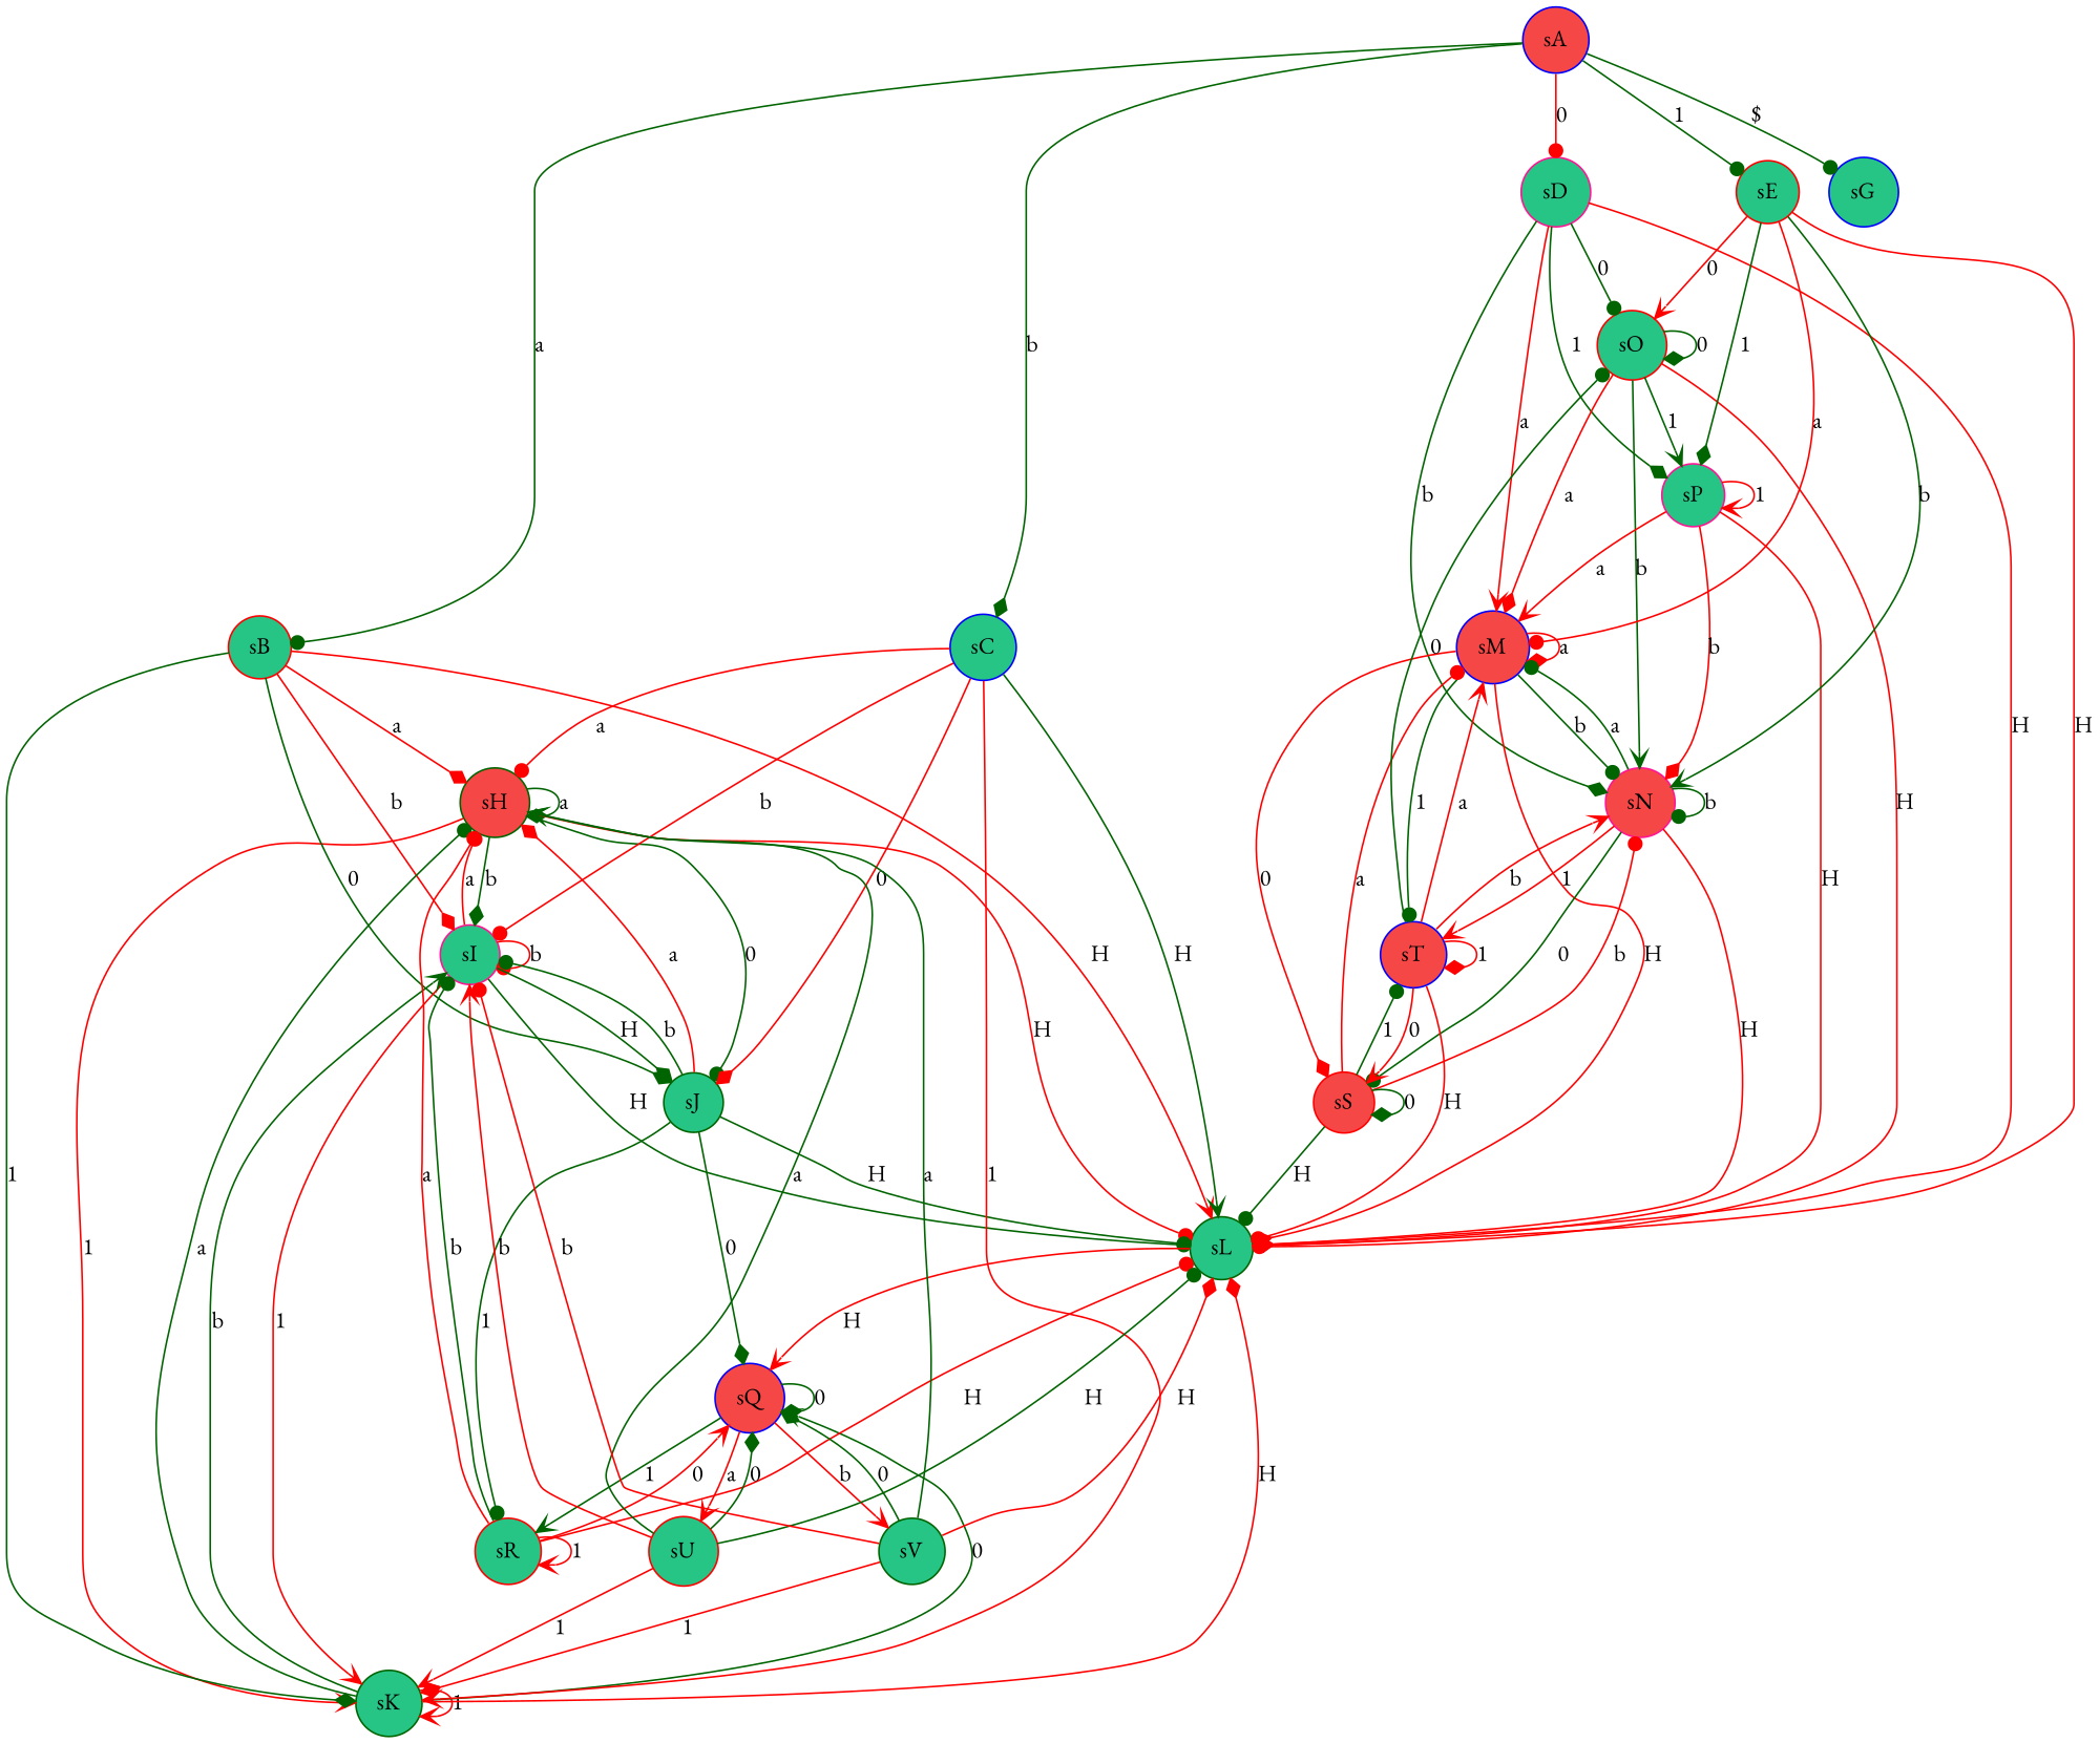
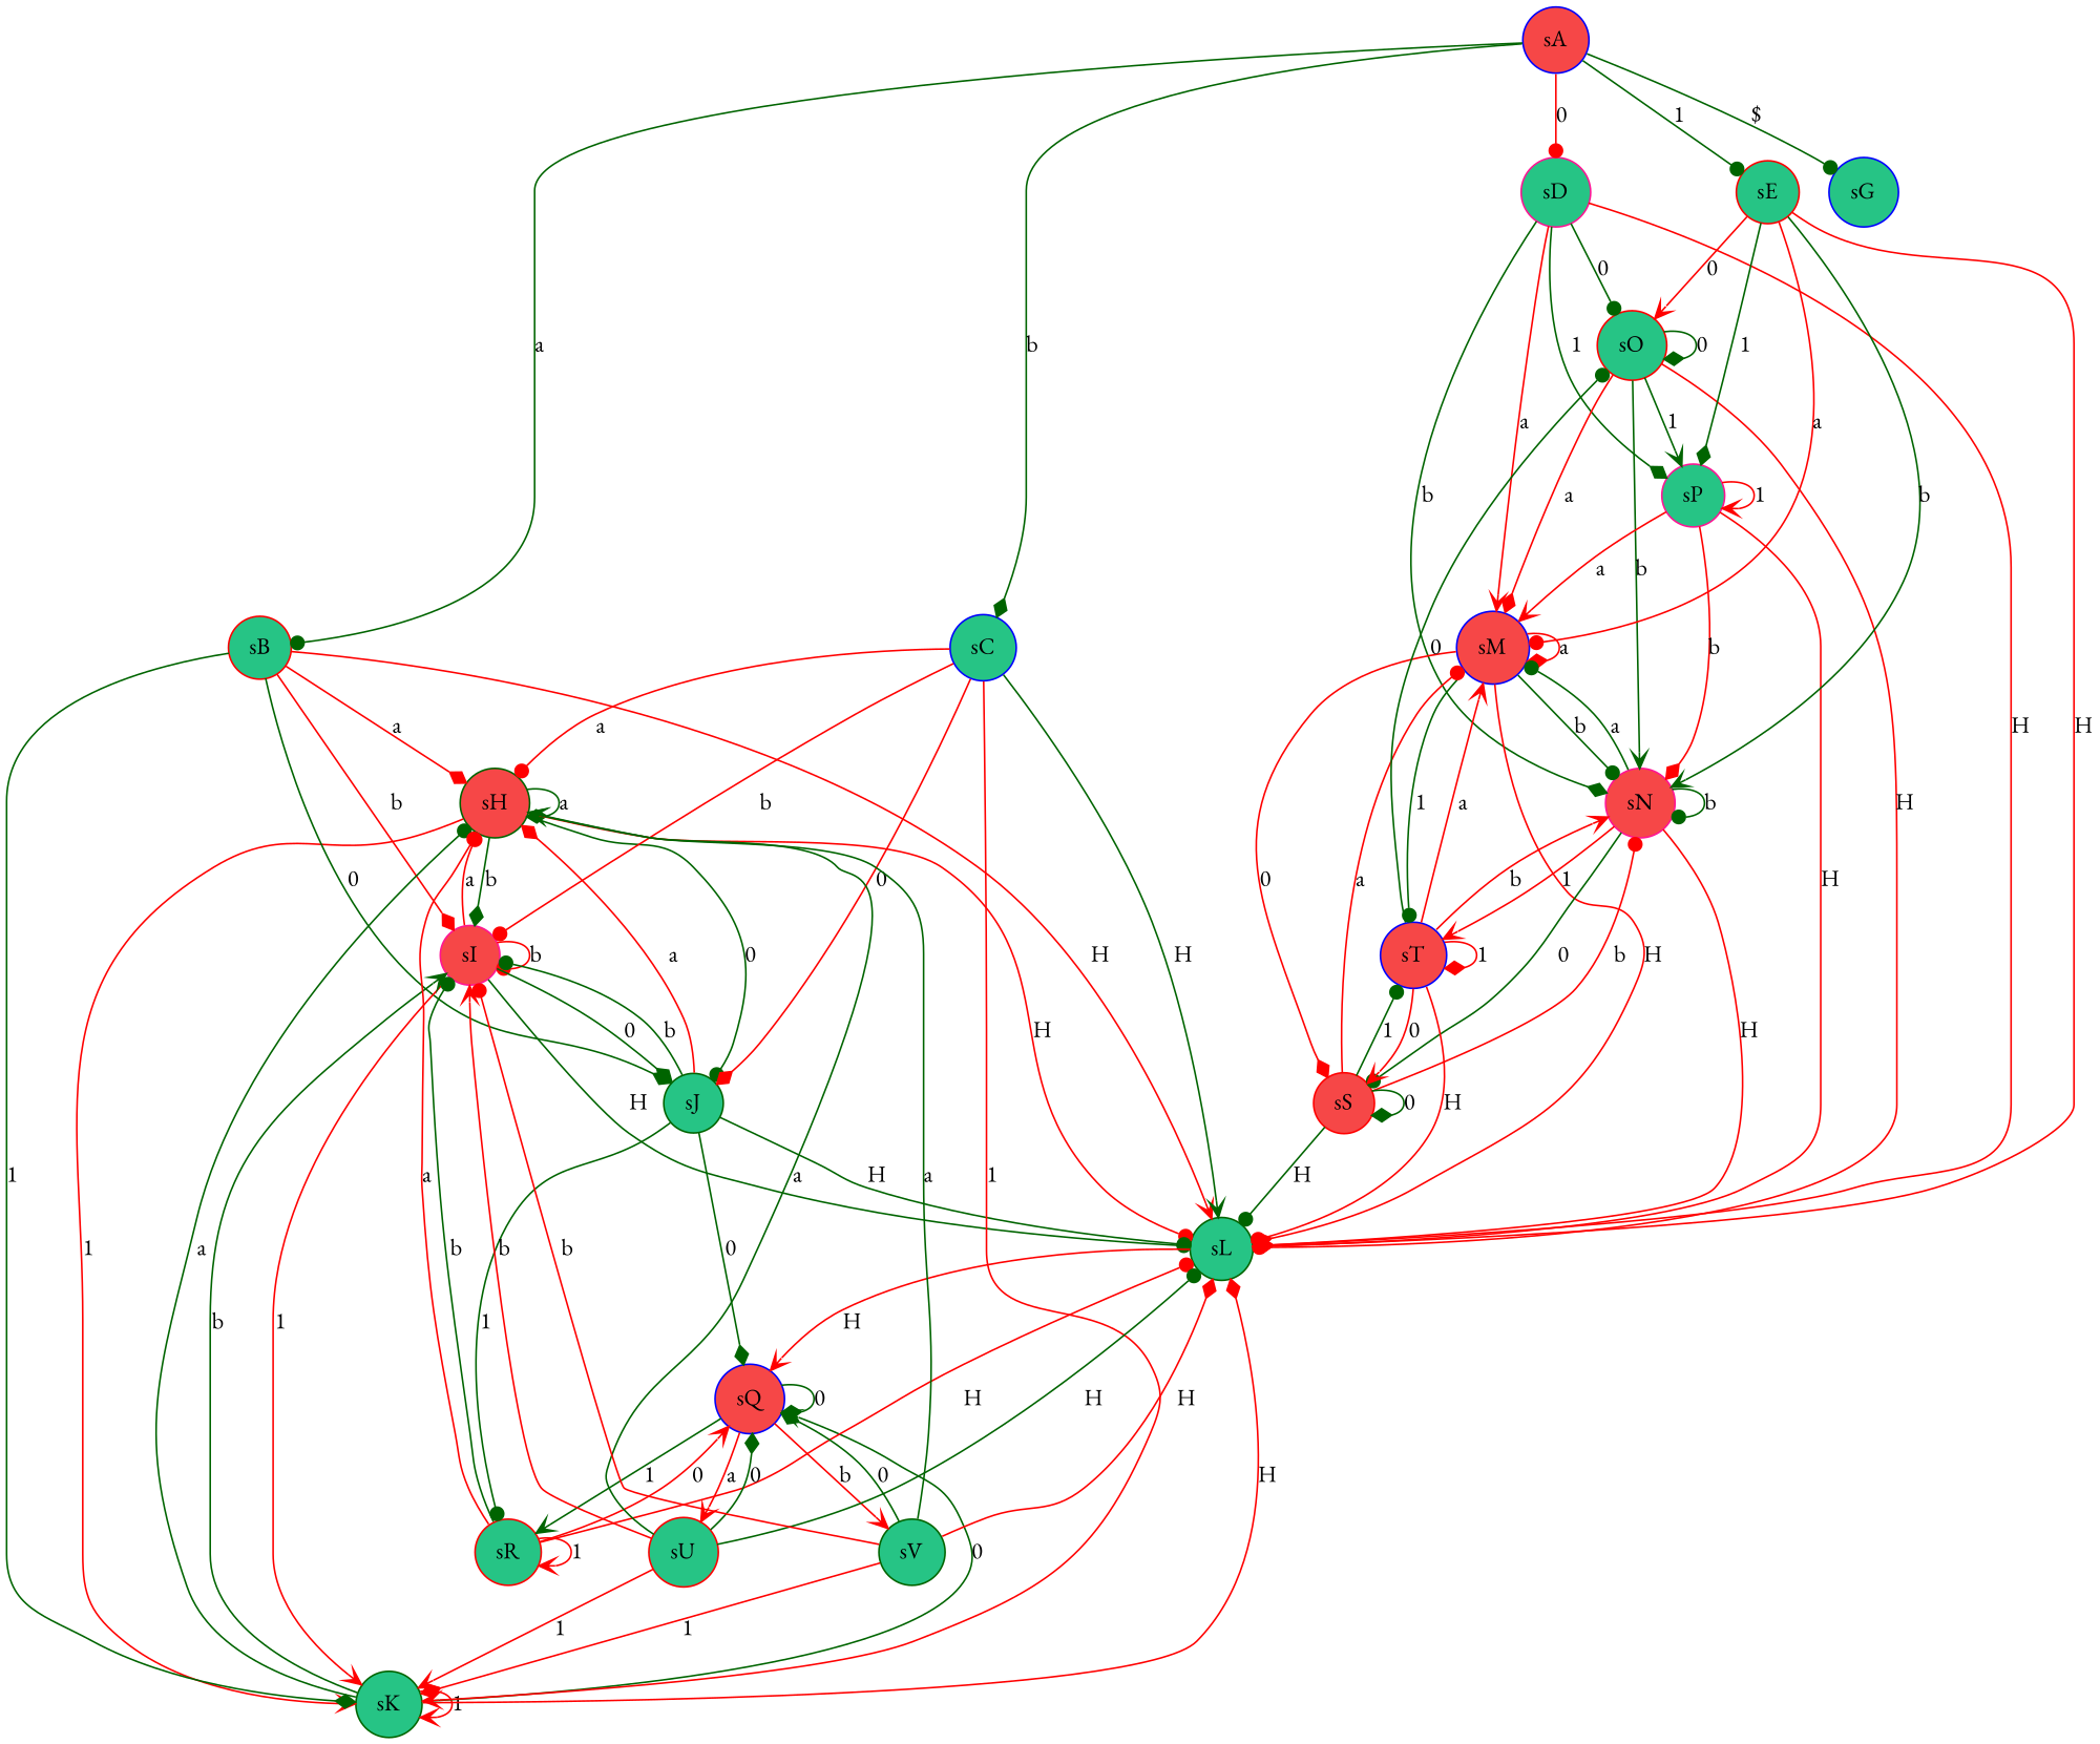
  digraph {
    fontname="EB Garamond"
    rankdir=TB
    node [color=red fillcolor="#26C485" fontname="EB Garamond" shape=circle style=filled]
    edge [arrowhead=dot color=red fontname="EB Garamond"]
    sH [color=darkgreen fillcolor="#f64747"]
    sB
-   sI [color=deeppink]
+   sI [color=deeppink fillcolor="#f64747"]
    sJ [color=darkgreen]
    sK [color=darkgreen]
    sL [color=darkgreen]
    sQ [color=blue fillcolor="#f64747"]
    sR
    sC [color=blue]
    sD [color=deeppink]
    sO
    sP [color=deeppink]
    sM [color=blue fillcolor="#f64747"]
    sN [color=deeppink fillcolor="#f64747"]
    sS [fillcolor="#f64747"]
    sT [color=blue fillcolor="#f64747"]
    sE
    sG [color=blue]
    sU
    sV [color=darkgreen]
    sA [color=blue fillcolor="#f64747"]
    sH -> sH [arrowhead=diamond color=darkgreen label=a]
    sH -> sI [arrowhead=diamond color=darkgreen label=b]
    sH -> sJ [color=darkgreen label=0]
    sH -> sK [arrowhead=vee label=1]
    sH -> sL [label=H]
    sB -> sH [arrowhead=diamond label=a]
    sB -> sI [arrowhead=diamond label=b]
    sB -> sJ [arrowhead=diamond color=darkgreen label=0]
    sB -> sK [arrowhead=diamond color=darkgreen label=1]
    sB -> sL [arrowhead=vee label=H]
    sI -> sH [label=a]
    sI -> sI [label=b]
-   sI -> sJ [arrowhead=diamond color=darkgreen label=H]
+   sI -> sJ [arrowhead=diamond color=darkgreen label=0]
    sI -> sK [arrowhead=vee label=1]
    sI -> sL [color=darkgreen label=H]
    sJ -> sH [arrowhead=diamond label=a]
    sJ -> sI [color=darkgreen label=b]
    sJ -> sL [color=darkgreen label=H]
    sJ -> sQ [arrowhead=diamond color=darkgreen label=0]
    sJ -> sR [color=darkgreen label=1]
    sK -> sH [color=darkgreen label=a]
    sK -> sI [arrowhead=vee color=darkgreen label=b]
    sK -> sK [arrowhead=vee label=1]
    sK -> sL [arrowhead=diamond label=H]
    sK -> sQ [arrowhead=vee color=darkgreen label=0]
    sL -> sQ [arrowhead=vee label=H]
    sQ -> sQ [arrowhead=diamond color=darkgreen label=0]
    sQ -> sR [arrowhead=vee color=darkgreen label=1]
    sQ -> sU [arrowhead=vee label=a]
    sQ -> sV [arrowhead=vee label=b]
    sR -> sH [label=a]
    sR -> sI [color=darkgreen label=b]
    sR -> sL [label=H]
    sR -> sQ [arrowhead=vee label=0]
    sR -> sR [arrowhead=vee label=1]
    sC -> sH [label=a]
    sC -> sI [label=b]
    sC -> sJ [arrowhead=diamond label=0]
    sC -> sK [arrowhead=vee label=1]
    sC -> sL [arrowhead=vee color=darkgreen label=H]
    sD -> sL [arrowhead=diamond label=H]
    sD -> sO [color=darkgreen label=0]
    sD -> sP [arrowhead=diamond color=darkgreen label=1]
    sD -> sM [arrowhead=vee label=a]
    sD -> sN [arrowhead=diamond color=darkgreen label=b]
    sO -> sL [label=H]
    sO -> sO [arrowhead=diamond color=darkgreen label=0]
    sO -> sP [arrowhead=vee color=darkgreen label=1]
    sO -> sM [arrowhead=diamond label=a]
    sO -> sN [arrowhead=vee color=darkgreen label=b]
    sP -> sL [arrowhead=diamond label=H]
    sP -> sP [arrowhead=vee label=1]
    sP -> sM [arrowhead=vee label=a]
    sP -> sN [arrowhead=diamond label=b]
    sM -> sL [arrowhead=diamond label=H]
    sM -> sM [arrowhead=diamond label=a]
    sM -> sN [color=darkgreen label=b]
    sM -> sS [arrowhead=diamond label=0]
    sM -> sT [color=darkgreen label=1]
    sN -> sL [arrowhead=diamond label=H]
    sN -> sM [color=darkgreen label=a]
    sN -> sN [color=darkgreen label=b]
    sN -> sS [color=darkgreen label=0]
    sN -> sT [arrowhead=vee label=1]
    sS -> sL [color=darkgreen label=H]
    sS -> sM [label=a]
    sS -> sN [label=b]
    sS -> sS [arrowhead=diamond color=darkgreen label=0]
    sS -> sT [color=darkgreen label=1]
    sT -> sL [label=H]
    sT -> sO [color=darkgreen label=0]
    sT -> sM [arrowhead=vee label=a]
    sT -> sN [arrowhead=vee label=b]
    sT -> sS [arrowhead=vee label=0]
    sT -> sT [arrowhead=diamond label=1]
    sE -> sL [arrowhead=diamond label=H]
    sE -> sO [arrowhead=vee label=0]
    sE -> sP [arrowhead=diamond color=darkgreen label=1]
    sE -> sM [label=a]
    sE -> sN [arrowhead=vee color=darkgreen label=b]
    sU -> sH [arrowhead=vee color=darkgreen label=a]
    sU -> sI [arrowhead=vee label=b]
    sU -> sK [arrowhead=vee label=1]
    sU -> sL [color=darkgreen label=H]
    sU -> sQ [arrowhead=diamond color=darkgreen label=0]
    sV -> sH [arrowhead=vee color=darkgreen label=a]
    sV -> sI [label=b]
    sV -> sK [arrowhead=diamond label=1]
    sV -> sL [arrowhead=diamond label=H]
    sV -> sQ [arrowhead=diamond color=darkgreen label=0]
    sA -> sB [color=darkgreen label=a]
    sA -> sC [arrowhead=diamond color=darkgreen label=b]
    sA -> sD [label=0]
    sA -> sE [color=darkgreen label=1]
    sA -> sG [color=darkgreen label="$"]
  }
